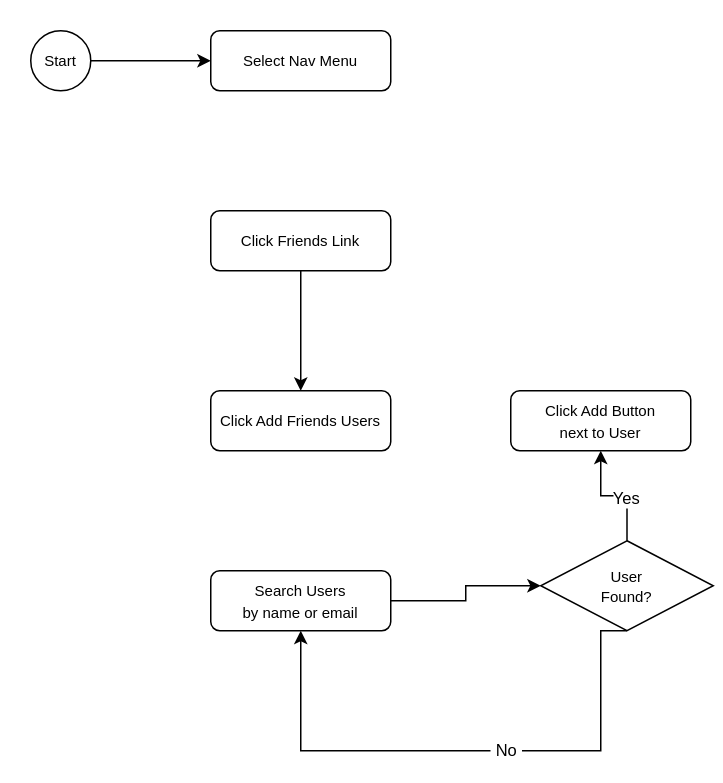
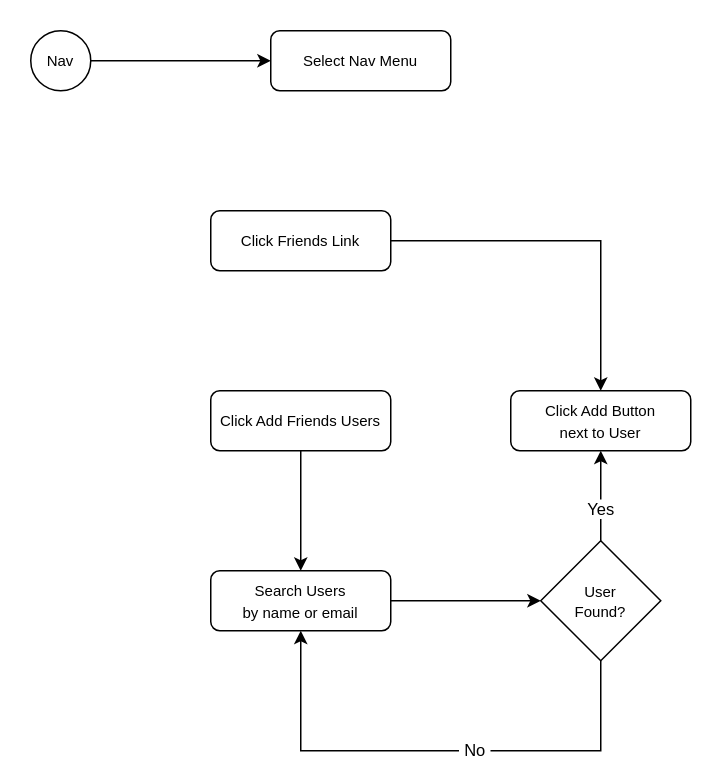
  <mxCell id="0" />
  <mxCell id="1" parent="0" />
  <mxCell id="2" value="" style="edgeStyle=orthogonalEdgeStyle;rounded=0;orthogonalLoop=1;jettySize=auto;html=1;" edge="1" parent="1" source="3" target="4"><mxGeometry relative="1" as="geometry" /></mxCell>
- <mxCell id="3" value="&lt;p style=&quot;line-height: 90%;&quot;&gt;&lt;font style=&quot;font-size: 10px;&quot;&gt;Start&lt;/font&gt;&lt;/p&gt;" style="ellipse;whiteSpace=wrap;html=1;aspect=fixed;" vertex="1" parent="1"><mxGeometry x="20" y="20" width="40" height="40" as="geometry" /></mxCell>
- <mxCell id="4" value="&lt;font style=&quot;font-size: 10px;&quot;&gt;Select Nav Menu&lt;/font&gt;" style="rounded=1;whiteSpace=wrap;html=1;" vertex="1" parent="1"><mxGeometry x="140" y="20" width="120" height="40" as="geometry" /></mxCell>
- <mxCell id="5" value="" style="edgeStyle=orthogonalEdgeStyle;rounded=0;orthogonalLoop=1;jettySize=auto;html=1;" edge="1" parent="1" source="6" target="8"><mxGeometry relative="1" as="geometry" /></mxCell>
+ <mxCell id="3" value="&lt;p style=&quot;line-height: 90%;&quot;&gt;&lt;font style=&quot;font-size: 10px;&quot;&gt;Nav&lt;/font&gt;&lt;/p&gt;" style="ellipse;whiteSpace=wrap;html=1;aspect=fixed;" vertex="1" parent="1"><mxGeometry x="20" y="20" width="40" height="40" as="geometry" /></mxCell>
+ <mxCell id="4" value="&lt;font style=&quot;font-size: 10px;&quot;&gt;Select Nav Menu&lt;/font&gt;" style="rounded=1;whiteSpace=wrap;html=1;" vertex="1" parent="1"><mxGeometry x="180" y="20" width="120" height="40" as="geometry" /></mxCell>
+ <mxCell id="5" value="" style="edgeStyle=orthogonalEdgeStyle;rounded=0;orthogonalLoop=1;jettySize=auto;html=1;" edge="1" parent="1" source="6" target="16"><mxGeometry relative="1" as="geometry" /></mxCell>
  <mxCell id="6" value="&lt;font style=&quot;font-size: 10px;&quot;&gt;Click Friends Link&lt;/font&gt;" style="rounded=1;whiteSpace=wrap;html=1;" vertex="1" parent="1"><mxGeometry x="140" y="140" width="120" height="40" as="geometry" /></mxCell>
+ <mxCell id="7" value="" style="edgeStyle=orthogonalEdgeStyle;rounded=0;orthogonalLoop=1;jettySize=auto;html=1;" edge="1" parent="1" source="8" target="10"><mxGeometry relative="1" as="geometry" /></mxCell>
  <mxCell id="8" value="&lt;font style=&quot;font-size: 10px;&quot;&gt;Click Add Friends Users&lt;/font&gt;" style="rounded=1;whiteSpace=wrap;html=1;" vertex="1" parent="1"><mxGeometry x="140" y="260" width="120" height="40" as="geometry" /></mxCell>
  <mxCell id="9" value="" style="edgeStyle=orthogonalEdgeStyle;rounded=0;orthogonalLoop=1;jettySize=auto;html=1;" edge="1" parent="1" source="10" target="15"><mxGeometry relative="1" as="geometry" /></mxCell>
  <mxCell id="10" value="&lt;font style=&quot;font-size: 10px;&quot;&gt;Search Users&lt;br&gt;by name or email&lt;br&gt;&lt;/font&gt;" style="rounded=1;whiteSpace=wrap;html=1;" vertex="1" parent="1"><mxGeometry x="140" y="380" width="120" height="40" as="geometry" /></mxCell>
  <mxCell id="11" style="edgeStyle=orthogonalEdgeStyle;rounded=0;orthogonalLoop=1;jettySize=auto;html=1;exitX=0.5;exitY=1;exitDx=0;exitDy=0;entryX=0.5;entryY=1;entryDx=0;entryDy=0;" edge="1" parent="1" source="15" target="10"><mxGeometry relative="1" as="geometry"><Array as="points"><mxPoint x="400" y="500" /><mxPoint x="200" y="500" /></Array></mxGeometry></mxCell>
  <mxCell id="12" value="&amp;nbsp;No&amp;nbsp;" style="edgeLabel;html=1;align=center;verticalAlign=middle;resizable=0;points=[];" vertex="1" connectable="0" parent="11"><mxGeometry x="-0.147" y="-1" relative="1" as="geometry"><mxPoint as="offset" /></mxGeometry></mxCell>
  <mxCell id="13" value="" style="edgeStyle=orthogonalEdgeStyle;rounded=0;orthogonalLoop=1;jettySize=auto;html=1;" edge="1" parent="1" source="15" target="16"><mxGeometry relative="1" as="geometry" /></mxCell>
  <mxCell id="14" value="Yes" style="edgeLabel;html=1;align=center;verticalAlign=middle;resizable=0;points=[];" vertex="1" connectable="0" parent="13"><mxGeometry x="-0.252" y="1" relative="1" as="geometry"><mxPoint as="offset" /></mxGeometry></mxCell>
- <mxCell id="15" value="&lt;p style=&quot;line-height: 0%;&quot;&gt;&lt;span style=&quot;font-size: 10px; background-color: initial;&quot;&gt;User&lt;/span&gt;&lt;br&gt;&lt;/p&gt;&lt;p style=&quot;line-height: 0%;&quot;&gt;&lt;span style=&quot;font-size: 10px; background-color: initial;&quot;&gt;Found?&lt;/span&gt;&lt;/p&gt;" style="rhombus;whiteSpace=wrap;html=1;" vertex="1" parent="1"><mxGeometry x="360" y="360" width="115" height="60" as="geometry" /></mxCell>
+ <mxCell id="15" value="&lt;p style=&quot;line-height: 0%;&quot;&gt;&lt;span style=&quot;font-size: 10px; background-color: initial;&quot;&gt;User&lt;/span&gt;&lt;br&gt;&lt;/p&gt;&lt;p style=&quot;line-height: 0%;&quot;&gt;&lt;span style=&quot;font-size: 10px; background-color: initial;&quot;&gt;Found?&lt;/span&gt;&lt;/p&gt;" style="rhombus;whiteSpace=wrap;html=1;" vertex="1" parent="1"><mxGeometry x="360" y="360" width="80" height="80" as="geometry" /></mxCell>
  <mxCell id="16" value="&lt;font style=&quot;font-size: 10px;&quot;&gt;Click Add Button&lt;br&gt;next to User&lt;br&gt;&lt;/font&gt;" style="rounded=1;whiteSpace=wrap;html=1;" vertex="1" parent="1"><mxGeometry x="340" y="260" width="120" height="40" as="geometry" /></mxCell>
